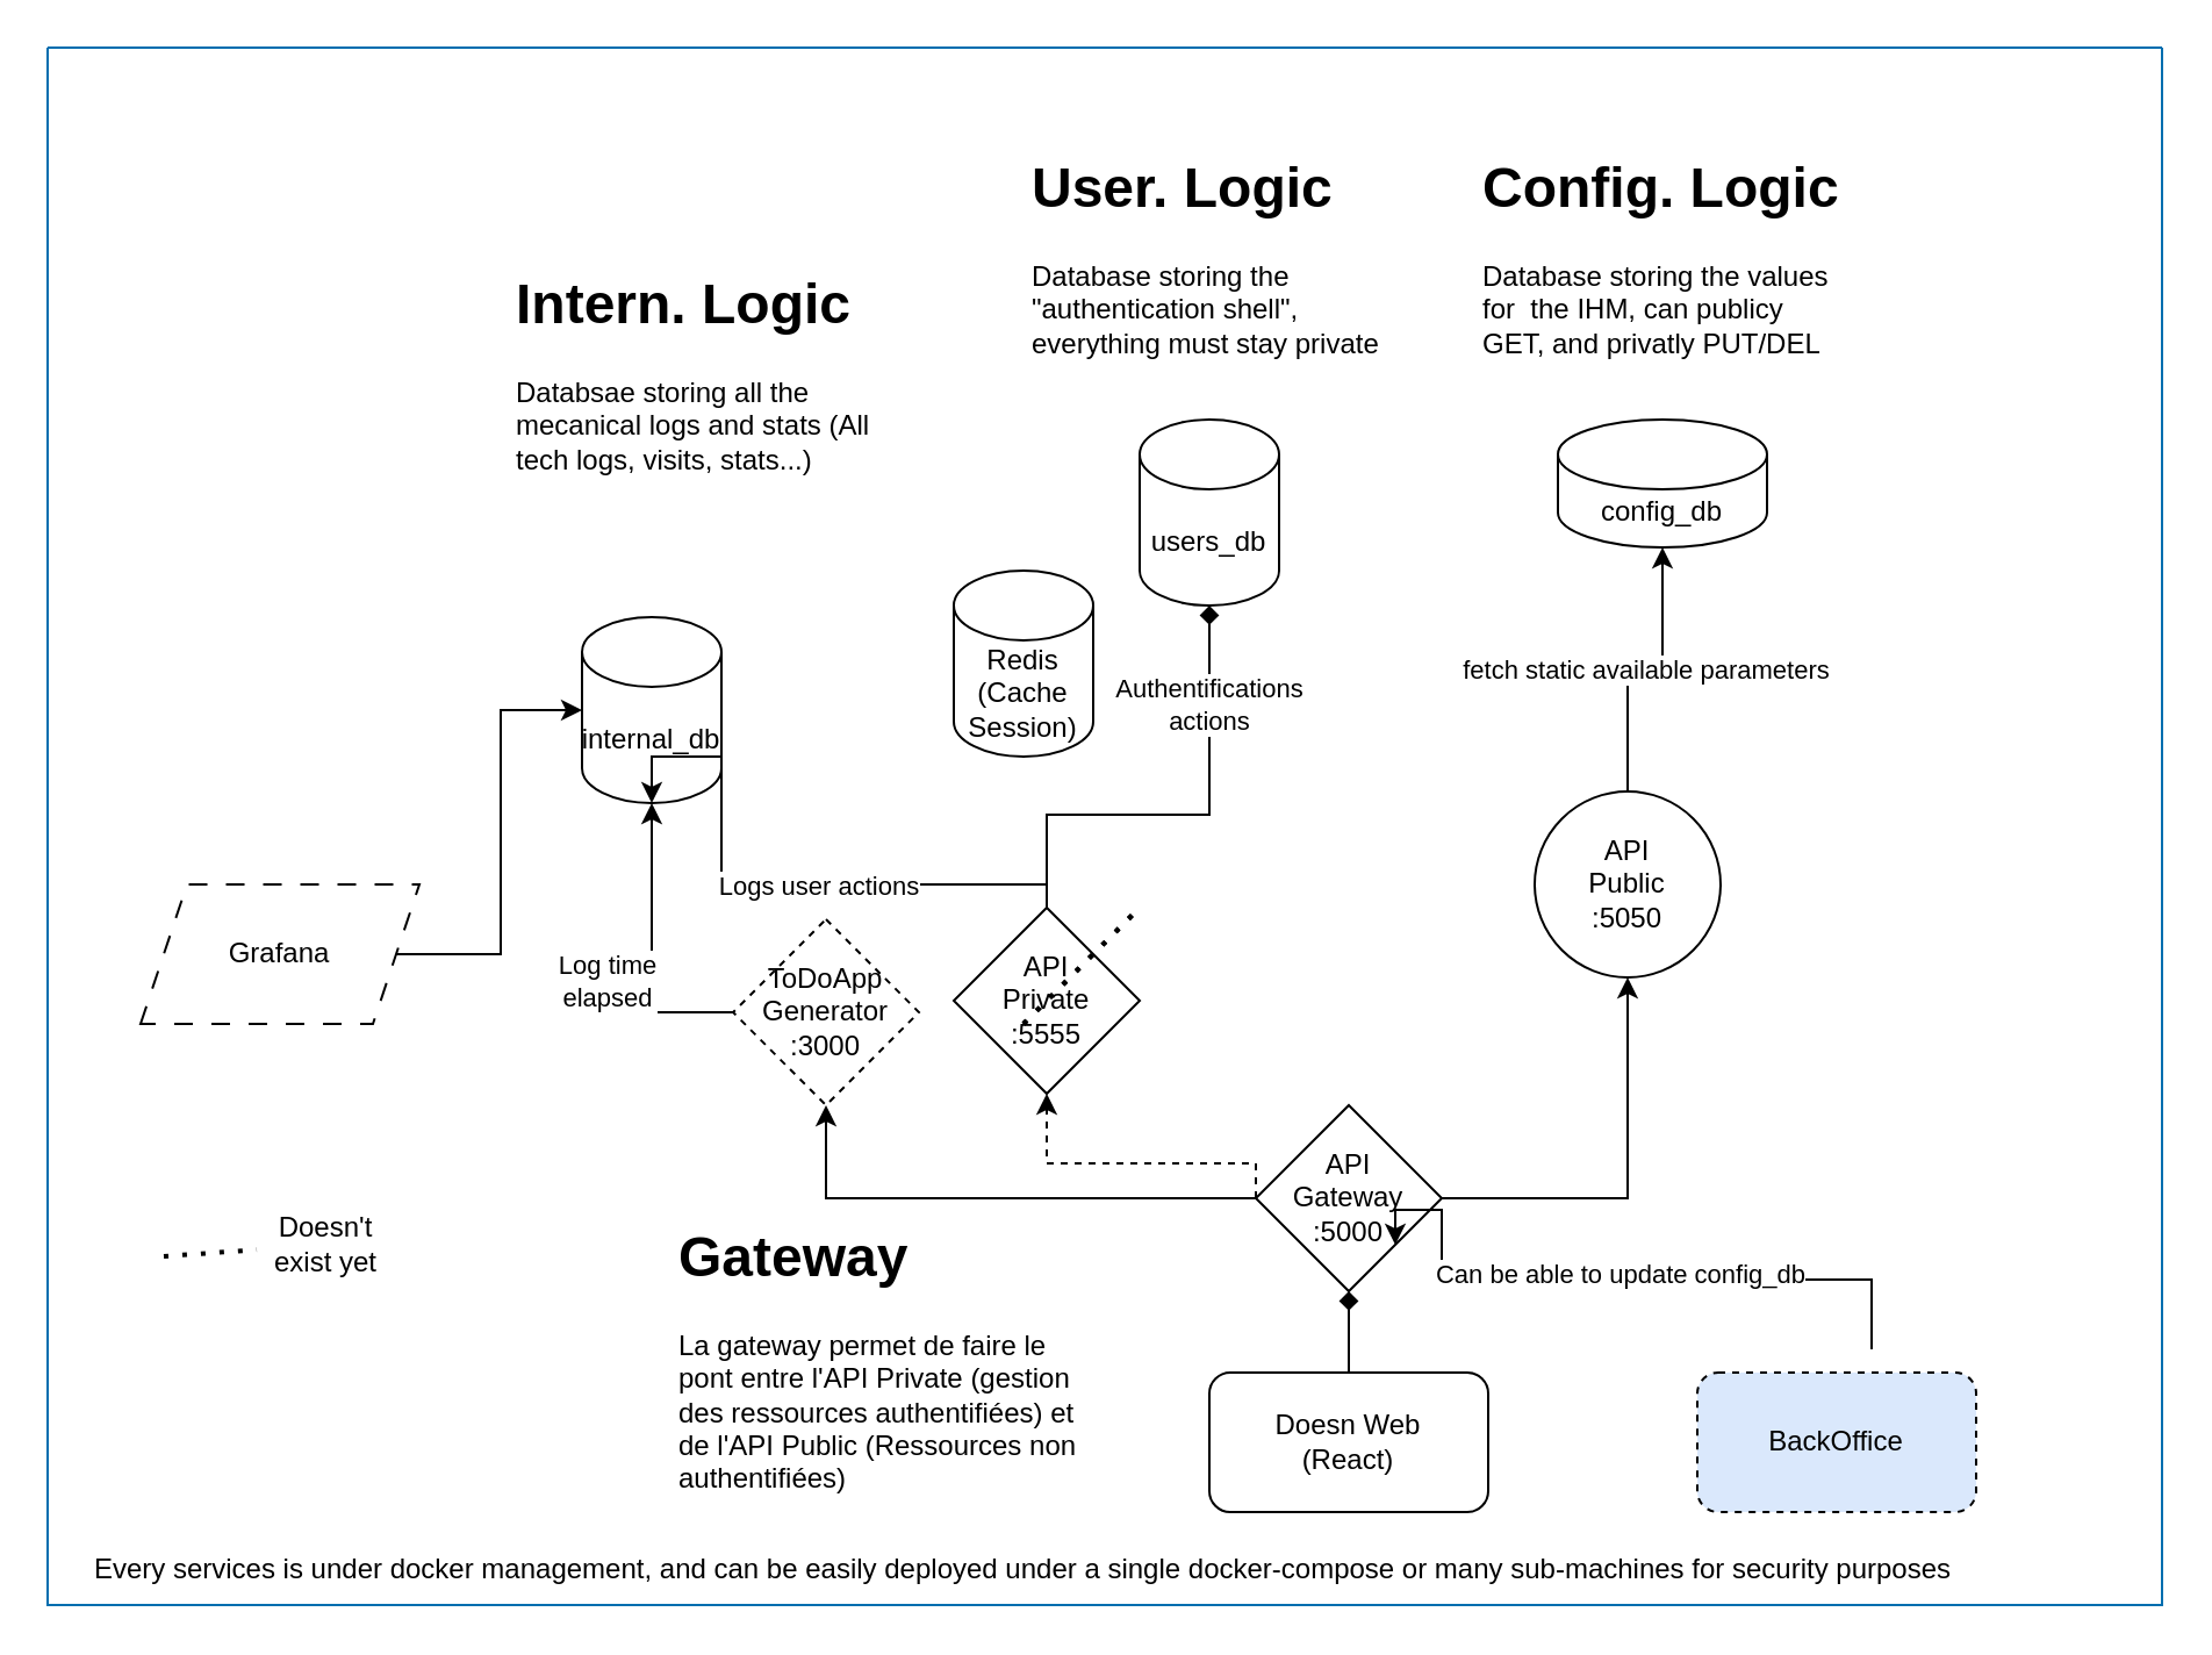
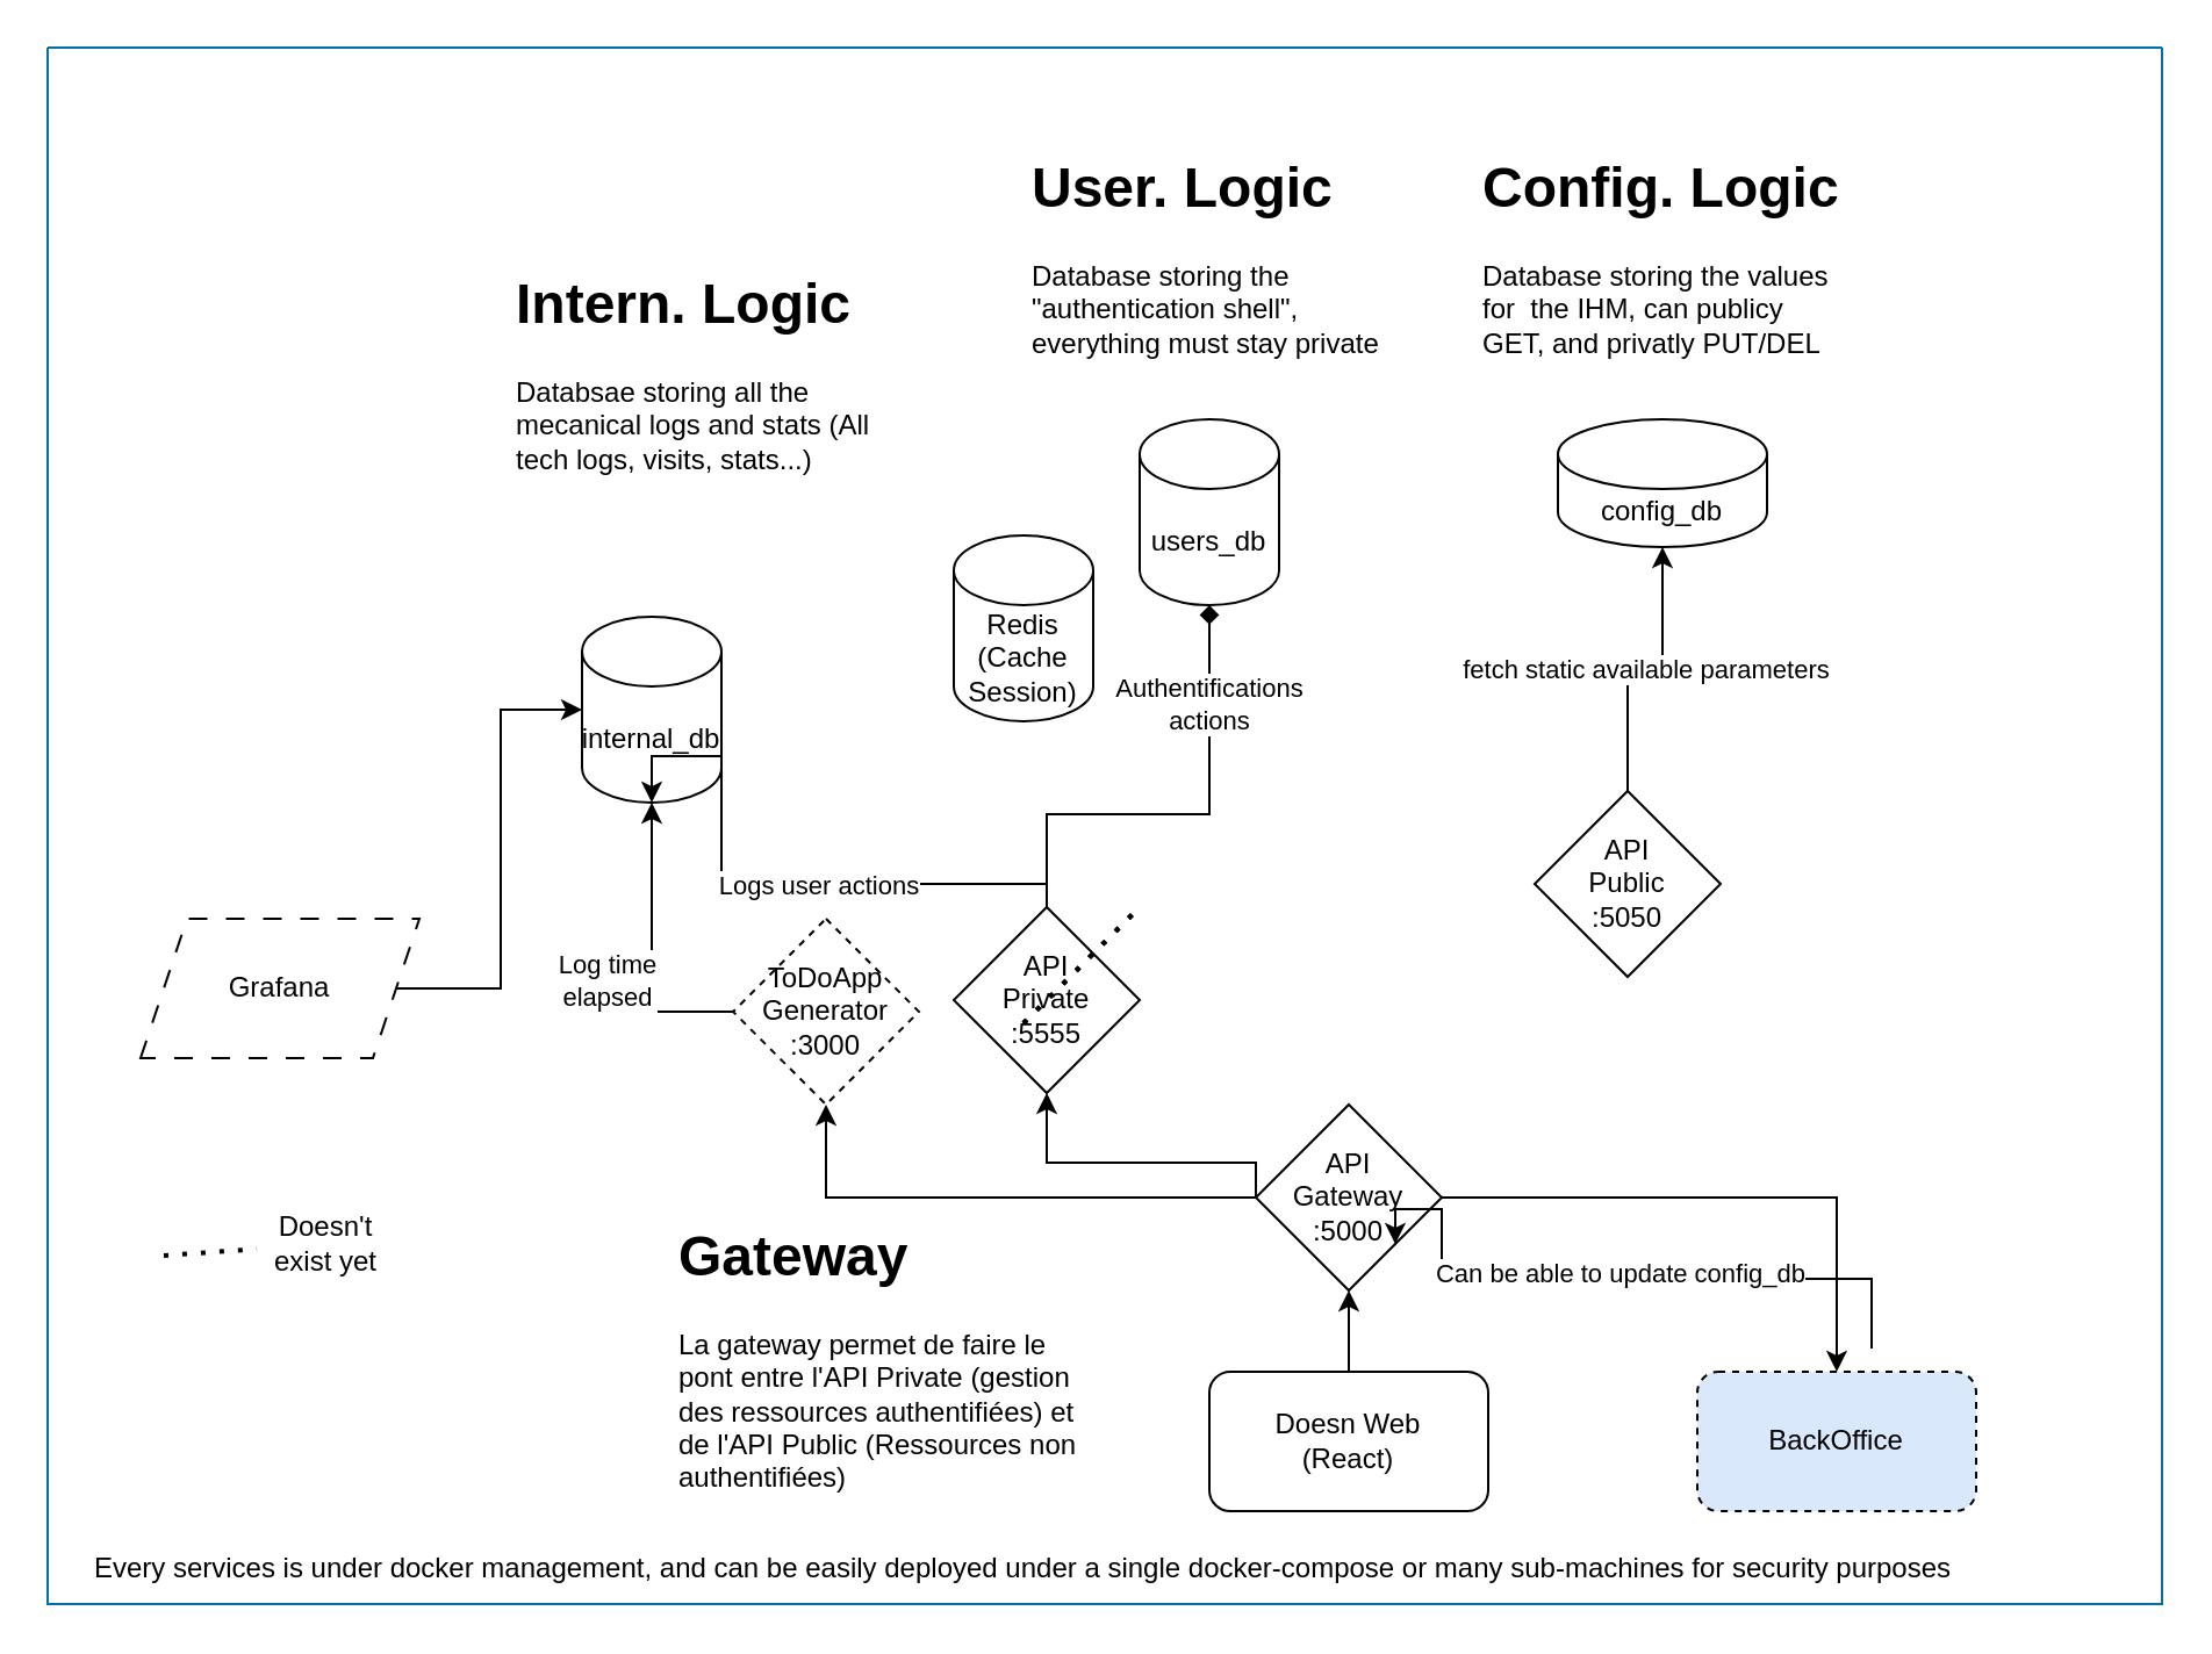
  <mxCell id="0" />
  <mxCell id="1" parent="0" />
  <mxCell id="2" value="internal_db" style="shape=cylinder3;whiteSpace=wrap;html=1;boundedLbl=1;backgroundOutline=1;size=15;" parent="1" vertex="1"><mxGeometry x="250" y="265" width="60" height="80" as="geometry" /></mxCell>
  <mxCell id="3" value="users_db" style="shape=cylinder3;whiteSpace=wrap;html=1;boundedLbl=1;backgroundOutline=1;size=15;" parent="1" vertex="1"><mxGeometry x="490" y="180" width="60" height="80" as="geometry" /></mxCell>
- <mxCell id="4" style="edgeStyle=orthogonalEdgeStyle;rounded=0;orthogonalLoop=1;jettySize=auto;html=1;entryX=0.5;entryY=1;entryDx=0;entryDy=0;exitX=0;exitY=0.5;exitDx=0;exitDy=0;dashed=1;" parent="1" source="7" target="8" edge="1"><mxGeometry relative="1" as="geometry"><Array as="points"><mxPoint x="450" y="500" /></Array></mxGeometry></mxCell>
- <mxCell id="5" style="edgeStyle=orthogonalEdgeStyle;rounded=0;orthogonalLoop=1;jettySize=auto;html=1;entryX=0.5;entryY=1;entryDx=0;entryDy=0;" parent="1" source="7" target="9" edge="1"><mxGeometry relative="1" as="geometry" /></mxCell>
+ <mxCell id="4" style="edgeStyle=orthogonalEdgeStyle;rounded=0;orthogonalLoop=1;jettySize=auto;html=1;entryX=0.5;entryY=1;entryDx=0;entryDy=0;exitX=0;exitY=0.5;exitDx=0;exitDy=0;" parent="1" source="7" target="8" edge="1"><mxGeometry relative="1" as="geometry"><Array as="points"><mxPoint x="450" y="500" /></Array></mxGeometry></mxCell>
+ <mxCell id="5" style="edgeStyle=orthogonalEdgeStyle;rounded=0;orthogonalLoop=1;jettySize=auto;html=1;" parent="1" source="7" target="28" edge="1"><mxGeometry relative="1" as="geometry" /></mxCell>
  <mxCell id="6" style="edgeStyle=orthogonalEdgeStyle;rounded=0;orthogonalLoop=1;jettySize=auto;html=1;entryX=0.5;entryY=1;entryDx=0;entryDy=0;" parent="1" source="7" target="12" edge="1"><mxGeometry relative="1" as="geometry" /></mxCell>
  <mxCell id="7" value="API&lt;br&gt;Gateway&lt;div&gt;:5000&lt;/div&gt;" style="rhombus;whiteSpace=wrap;html=1;" parent="1" vertex="1"><mxGeometry x="540" y="475" width="80" height="80" as="geometry" /></mxCell>
  <mxCell id="8" value="API&lt;div&gt;Private&lt;/div&gt;&lt;div&gt;:5555&lt;/div&gt;" style="rhombus;whiteSpace=wrap;html=1;" parent="1" vertex="1"><mxGeometry x="410" y="390" width="80" height="80" as="geometry" /></mxCell>
- <mxCell id="9" value="API&lt;div&gt;Public&lt;/div&gt;&lt;div&gt;:5050&lt;/div&gt;" style="ellipse;whiteSpace=wrap;html=1;" parent="1" vertex="1"><mxGeometry x="660" y="340" width="80" height="80" as="geometry" /></mxCell>
- <mxCell id="10" style="edgeStyle=orthogonalEdgeStyle;rounded=0;orthogonalLoop=1;jettySize=auto;html=1;entryX=0.5;entryY=1;entryDx=0;entryDy=0;endArrow=diamond;" parent="1" source="11" target="7" edge="1"><mxGeometry relative="1" as="geometry" /></mxCell>
+ <mxCell id="9" value="API&lt;div&gt;Public&lt;/div&gt;&lt;div&gt;:5050&lt;/div&gt;" style="rhombus;whiteSpace=wrap;html=1;" parent="1" vertex="1"><mxGeometry x="660" y="340" width="80" height="80" as="geometry" /></mxCell>
+ <mxCell id="10" style="edgeStyle=orthogonalEdgeStyle;rounded=0;orthogonalLoop=1;jettySize=auto;html=1;entryX=0.5;entryY=1;entryDx=0;entryDy=0;" parent="1" source="11" target="7" edge="1"><mxGeometry relative="1" as="geometry" /></mxCell>
  <mxCell id="11" value="Doesn Web&lt;br&gt;(React)" style="rounded=1;whiteSpace=wrap;html=1;" parent="1" vertex="1"><mxGeometry x="520" y="590" width="120" height="60" as="geometry" /></mxCell>
  <mxCell id="12" value="ToDoApp&lt;div&gt;Generator&lt;/div&gt;&lt;div&gt;:3000&lt;/div&gt;" style="rhombus;whiteSpace=wrap;html=1;dashed=1;" parent="1" vertex="1"><mxGeometry x="315" y="395" width="80" height="80" as="geometry" /></mxCell>
  <mxCell id="13" value="&lt;h1 style=&quot;margin-top: 0px;&quot;&gt;Intern. Logic&lt;/h1&gt;&lt;p&gt;Databsae storing all the mecanical logs and stats (All tech logs, visits, stats...)&lt;/p&gt;" style="text;html=1;whiteSpace=wrap;overflow=hidden;rounded=0;" parent="1" vertex="1"><mxGeometry x="220" y="110" width="156" height="110" as="geometry" /></mxCell>
  <mxCell id="14" value="&lt;h1 style=&quot;margin-top: 0px;&quot;&gt;User. Logic&lt;/h1&gt;&lt;p&gt;Database storing the &quot;authentication shell&quot;, everything must stay private&lt;/p&gt;" style="text;html=1;whiteSpace=wrap;overflow=hidden;rounded=0;" parent="1" vertex="1"><mxGeometry x="442" y="60" width="156" height="110" as="geometry" /></mxCell>
- <mxCell id="15" value="Redis&lt;div&gt;(Cache Session)&lt;/div&gt;" style="shape=cylinder3;whiteSpace=wrap;html=1;boundedLbl=1;backgroundOutline=1;size=15;" parent="1" vertex="1"><mxGeometry x="410" y="245" width="60" height="80" as="geometry" /></mxCell>
+ <mxCell id="15" value="Redis&lt;div&gt;(Cache Session)&lt;/div&gt;" style="shape=cylinder3;whiteSpace=wrap;html=1;boundedLbl=1;backgroundOutline=1;size=15;" parent="1" vertex="1"><mxGeometry x="410" y="230" width="60" height="80" as="geometry" /></mxCell>
  <mxCell id="16" value="config_db" style="shape=cylinder3;whiteSpace=wrap;html=1;boundedLbl=1;backgroundOutline=1;size=15;" parent="1" vertex="1"><mxGeometry x="670" y="180" width="90" height="55" as="geometry" /></mxCell>
  <mxCell id="17" value="&lt;h1 style=&quot;margin-top: 0px;&quot;&gt;Config. Logic&lt;/h1&gt;&lt;p&gt;Database storing the values for&amp;nbsp; the IHM, can publicy GET, and privatly PUT/DEL&lt;/p&gt;" style="text;html=1;whiteSpace=wrap;overflow=hidden;rounded=0;" parent="1" vertex="1"><mxGeometry x="636" y="60" width="156" height="110" as="geometry" /></mxCell>
  <mxCell id="18" style="edgeStyle=orthogonalEdgeStyle;rounded=0;orthogonalLoop=1;jettySize=auto;html=1;entryX=0.5;entryY=1;entryDx=0;entryDy=0;entryPerimeter=0;endArrow=diamond;" parent="1" source="8" target="3" edge="1"><mxGeometry relative="1" as="geometry"><Array as="points"><mxPoint x="450" y="350" /><mxPoint x="520" y="350" /></Array></mxGeometry></mxCell>
  <mxCell id="19" value="Authentifications&lt;br&gt;actions" style="edgeLabel;html=1;align=center;verticalAlign=middle;resizable=0;points=[];" parent="18" vertex="1" connectable="0"><mxGeometry x="0.578" y="1" relative="1" as="geometry"><mxPoint as="offset" /></mxGeometry></mxCell>
  <mxCell id="20" style="edgeStyle=orthogonalEdgeStyle;rounded=0;orthogonalLoop=1;jettySize=auto;html=1;entryX=0.5;entryY=1;entryDx=0;entryDy=0;entryPerimeter=0;" parent="1" source="9" target="16" edge="1"><mxGeometry relative="1" as="geometry" /></mxCell>
  <mxCell id="21" value="fetch static available parameters" style="edgeLabel;html=1;align=center;verticalAlign=middle;resizable=0;points=[];" parent="20" vertex="1" connectable="0"><mxGeometry x="0.006" relative="1" as="geometry"><mxPoint as="offset" /></mxGeometry></mxCell>
  <mxCell id="22" style="edgeStyle=orthogonalEdgeStyle;rounded=0;orthogonalLoop=1;jettySize=auto;html=1;entryX=0.5;entryY=1;entryDx=0;entryDy=0;entryPerimeter=0;" parent="1" source="12" target="2" edge="1"><mxGeometry relative="1" as="geometry" /></mxCell>
  <mxCell id="23" value="Log time &lt;br&gt;elapsed" style="edgeLabel;html=1;align=center;verticalAlign=middle;resizable=0;points=[];" parent="22" vertex="1" connectable="0"><mxGeometry x="-0.223" y="1" relative="1" as="geometry"><mxPoint x="-19" as="offset" /></mxGeometry></mxCell>
  <mxCell id="24" style="edgeStyle=orthogonalEdgeStyle;rounded=0;orthogonalLoop=1;jettySize=auto;html=1;entryX=0.5;entryY=1;entryDx=0;entryDy=0;entryPerimeter=0;" parent="1" source="8" target="2" edge="1"><mxGeometry relative="1" as="geometry"><Array as="points"><mxPoint x="450" y="380" /><mxPoint x="310" y="380" /><mxPoint x="310" y="325" /></Array></mxGeometry></mxCell>
  <mxCell id="25" value="Logs user actions" style="edgeLabel;html=1;align=center;verticalAlign=middle;resizable=0;points=[];" parent="24" vertex="1" connectable="0"><mxGeometry x="-0.144" relative="1" as="geometry"><mxPoint as="offset" /></mxGeometry></mxCell>
  <mxCell id="26" style="edgeStyle=orthogonalEdgeStyle;rounded=0;orthogonalLoop=1;jettySize=auto;html=1;entryX=1;entryY=1;entryDx=0;entryDy=0;" parent="1" target="7" edge="1"><mxGeometry relative="1" as="geometry"><mxPoint x="805" y="580" as="sourcePoint" /><mxPoint x="595" y="530" as="targetPoint" /><Array as="points"><mxPoint x="805" y="550" /><mxPoint x="620" y="550" /><mxPoint x="620" y="520" /></Array></mxGeometry></mxCell>
  <mxCell id="27" value="Can be able to update config_db" style="edgeLabel;html=1;align=center;verticalAlign=middle;resizable=0;points=[];" parent="26" vertex="1" connectable="0"><mxGeometry x="-0.077" y="-3" relative="1" as="geometry"><mxPoint x="-10" as="offset" /></mxGeometry></mxCell>
  <mxCell id="28" value="BackOffice" style="rounded=1;whiteSpace=wrap;html=1;dashed=1;fillColor=#dae8fc;" parent="1" vertex="1"><mxGeometry x="730" y="590" width="120" height="60" as="geometry" /></mxCell>
- <mxCell id="29" value="Grafana" style="shape=parallelogram;perimeter=parallelogramPerimeter;whiteSpace=wrap;html=1;fixedSize=1;dashed=1;dashPattern=8 8;" parent="1" vertex="1"><mxGeometry x="60" y="380" width="120" height="60" as="geometry" /></mxCell>
+ <mxCell id="29" value="Grafana" style="shape=parallelogram;perimeter=parallelogramPerimeter;whiteSpace=wrap;html=1;fixedSize=1;dashed=1;dashPattern=8 8;" parent="1" vertex="1"><mxGeometry x="60" y="395" width="120" height="60" as="geometry" /></mxCell>
  <mxCell id="30" style="edgeStyle=orthogonalEdgeStyle;rounded=0;orthogonalLoop=1;jettySize=auto;html=1;entryX=0;entryY=0.5;entryDx=0;entryDy=0;entryPerimeter=0;" parent="1" source="29" target="2" edge="1"><mxGeometry relative="1" as="geometry" /></mxCell>
  <mxCell id="31" value="" style="swimlane;startSize=0;fillColor=#1ba1e2;fontColor=#ffffff;strokeColor=#006EAF;" parent="1" vertex="1"><mxGeometry x="20" y="20" width="910" height="670" as="geometry" /></mxCell>
  <mxCell id="32" value="Every services is under docker management, and can be easily deployed under a single docker-compose or many sub-machines for security purposes" style="text;html=1;align=center;verticalAlign=middle;whiteSpace=wrap;rounded=0;" parent="31" vertex="1"><mxGeometry y="640" width="840" height="30" as="geometry" /></mxCell>
  <mxCell id="33" value="&lt;h1 style=&quot;margin-top: 0px;&quot;&gt;Gateway&lt;/h1&gt;&lt;p&gt;La gateway permet de faire le pont entre l'API Private (gestion des ressources authentifiées) et de l'API Public (Ressources non authentifiées)&lt;/p&gt;" style="text;html=1;whiteSpace=wrap;overflow=hidden;rounded=0;" vertex="1" parent="31"><mxGeometry x="270" y="500" width="180" height="120" as="geometry" /></mxCell>
  <mxCell id="34" value="" style="endArrow=none;dashed=1;html=1;dashPattern=1 3;strokeWidth=2;rounded=0;" edge="1" parent="31" target="35"><mxGeometry width="50" height="50" relative="1" as="geometry"><mxPoint x="50" y="520" as="sourcePoint" /><mxPoint x="100" y="470" as="targetPoint" /></mxGeometry></mxCell>
  <mxCell id="35" value="Doesn't exist yet" style="text;html=1;align=center;verticalAlign=middle;whiteSpace=wrap;rounded=0;" vertex="1" parent="31"><mxGeometry x="90" y="500" width="60" height="30" as="geometry" /></mxCell>
  <mxCell id="36" value="" style="endArrow=none;dashed=1;html=1;dashPattern=1 3;strokeWidth=2;rounded=0;" edge="1" parent="1"><mxGeometry width="50" height="50" relative="1" as="geometry"><mxPoint x="440" y="440" as="sourcePoint" /><mxPoint x="490" y="390" as="targetPoint" /></mxGeometry></mxCell>
  <mxCell id="37" value="" style="endArrow=none;dashed=1;html=1;dashPattern=1 3;strokeWidth=2;rounded=0;" edge="1" parent="1"><mxGeometry width="50" height="50" relative="1" as="geometry"><mxPoint x="440" y="440" as="sourcePoint" /><mxPoint x="490" y="390" as="targetPoint" /></mxGeometry></mxCell>
  <mxCell id="38" value="" style="endArrow=none;dashed=1;html=1;dashPattern=1 3;strokeWidth=2;rounded=0;" edge="1" parent="1"><mxGeometry width="50" height="50" relative="1" as="geometry"><mxPoint x="440" y="440" as="sourcePoint" /><mxPoint x="490" y="390" as="targetPoint" /></mxGeometry></mxCell>
